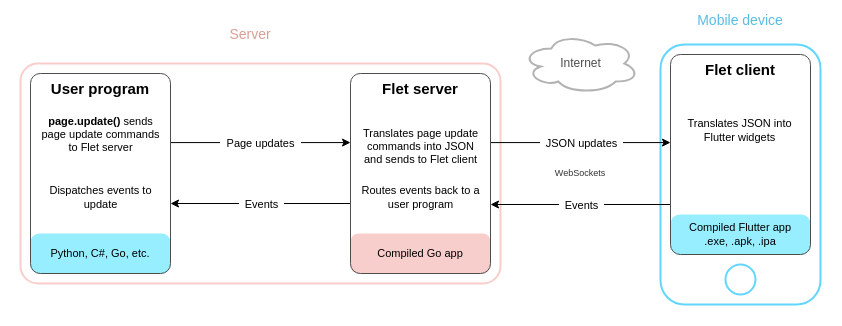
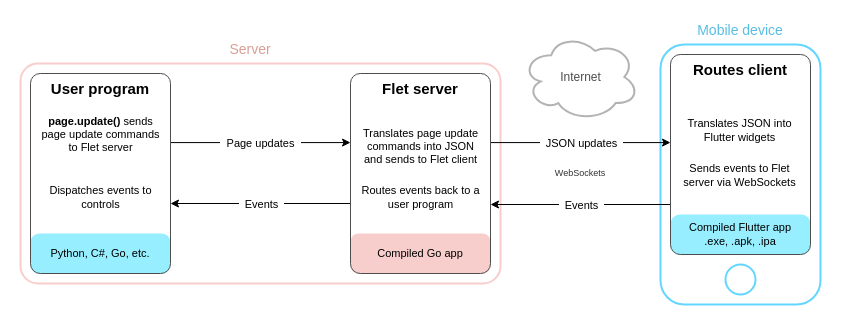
  <mxCell id="0" />
  <mxCell id="1" parent="0" />
  <mxCell id="2" value="" style="rounded=1;whiteSpace=wrap;html=1;fontSize=11;align=left;strokeColor=#63D6FF;strokeWidth=2;" vertex="1" parent="1"><mxGeometry x="660" y="44" width="160" height="260" as="geometry" /></mxCell>
  <mxCell id="3" value="" style="ellipse;whiteSpace=wrap;html=1;aspect=fixed;rounded=1;strokeColor=#63D6FF;strokeWidth=2;fontSize=14;fontColor=#58BEE3;align=left;" vertex="1" parent="1"><mxGeometry x="725" y="264" width="30" height="30" as="geometry" /></mxCell>
  <mxCell id="4" value="" style="rounded=1;whiteSpace=wrap;html=1;fontSize=11;align=left;strokeWidth=2;arcSize=8;strokeColor=#F8CECC;" vertex="1" parent="1"><mxGeometry x="20" y="63" width="480" height="220" as="geometry" /></mxCell>
  <mxCell id="5" value="" style="endArrow=classic;html=1;" parent="1" edge="1"><mxGeometry width="50" height="50" relative="1" as="geometry"><mxPoint x="490" y="142.08" as="sourcePoint" /><mxPoint x="670" y="142.08" as="targetPoint" /></mxGeometry></mxCell>
  <mxCell id="6" value="&amp;nbsp; JSON updates&amp;nbsp;&amp;nbsp;" style="edgeLabel;html=1;align=center;verticalAlign=middle;resizable=0;points=[];fontSize=11;labelBackgroundColor=#ffffff;" vertex="1" connectable="0" parent="5"><mxGeometry x="-0.278" y="4" relative="1" as="geometry"><mxPoint x="25" y="3.92" as="offset" /></mxGeometry></mxCell>
  <mxCell id="7" value="" style="endArrow=classic;html=1;labelBackgroundColor=#ffffff;" edge="1" parent="1"><mxGeometry width="50" height="50" relative="1" as="geometry"><mxPoint x="670" y="204" as="sourcePoint" /><mxPoint x="490" y="204" as="targetPoint" /></mxGeometry></mxCell>
  <mxCell id="8" value="&amp;nbsp; Events&amp;nbsp;&amp;nbsp;" style="edgeLabel;html=1;align=center;verticalAlign=middle;resizable=0;points=[];fontSize=11;" vertex="1" connectable="0" parent="7"><mxGeometry x="-0.278" y="4" relative="1" as="geometry"><mxPoint x="-25" y="-4" as="offset" /></mxGeometry></mxCell>
  <mxCell id="9" value="Python, C#, Go, etc." style="rounded=1;whiteSpace=wrap;html=1;fontSize=11;fillColor=#96eeff;strokeColor=none;arcSize=22;" vertex="1" parent="1"><mxGeometry x="30" y="233" width="140" height="40" as="geometry" /></mxCell>
  <mxCell id="10" value="" style="endArrow=classic;html=1;" edge="1" parent="1"><mxGeometry width="50" height="50" relative="1" as="geometry"><mxPoint x="350" y="203" as="sourcePoint" /><mxPoint x="170" y="203" as="targetPoint" /></mxGeometry></mxCell>
  <mxCell id="11" value="&amp;nbsp; Events&amp;nbsp;&amp;nbsp;" style="edgeLabel;html=1;align=center;verticalAlign=middle;resizable=0;points=[];fontSize=11;" vertex="1" connectable="0" parent="10"><mxGeometry x="-0.278" y="4" relative="1" as="geometry"><mxPoint x="-25" y="-4" as="offset" /></mxGeometry></mxCell>
  <mxCell id="12" value="" style="endArrow=classic;html=1;" edge="1" parent="1"><mxGeometry width="50" height="50" relative="1" as="geometry"><mxPoint x="170" y="142.08" as="sourcePoint" /><mxPoint x="350" y="142.08" as="targetPoint" /></mxGeometry></mxCell>
  <mxCell id="13" value="&amp;nbsp; Page updates&amp;nbsp;&amp;nbsp;" style="edgeLabel;html=1;align=center;verticalAlign=middle;resizable=0;points=[];fontSize=11;" vertex="1" connectable="0" parent="12"><mxGeometry x="-0.278" y="4" relative="1" as="geometry"><mxPoint x="24" y="3.92" as="offset" /></mxGeometry></mxCell>
- <mxCell id="14" value="Internet" style="ellipse;shape=cloud;whiteSpace=wrap;html=1;rounded=1;fontSize=12;align=center;strokeColor=#B3B3B3;strokeWidth=2;fontColor=#4D4D4D;" vertex="1" parent="1"><mxGeometry x="521.5" y="33" width="117" height="60" as="geometry" /></mxCell>
- <mxCell id="15" value="Mobile device" style="text;html=1;strokeColor=none;fillColor=none;align=center;verticalAlign=middle;whiteSpace=wrap;rounded=0;fontSize=14;fontStyle=0;fontColor=#58BEE3;" vertex="1" parent="1"><mxGeometry x="690" y="10" width="100" height="20" as="geometry" /></mxCell>
- <mxCell id="16" value="Server" style="text;html=1;strokeColor=none;fillColor=none;align=center;verticalAlign=middle;whiteSpace=wrap;rounded=0;fontSize=14;fontStyle=0;fontColor=#D99F96;" vertex="1" parent="1"><mxGeometry x="200" y="24" width="100" height="20" as="geometry" /></mxCell>
+ <mxCell id="14" value="Internet" style="ellipse;shape=cloud;whiteSpace=wrap;html=1;rounded=1;fontSize=12;align=center;strokeColor=#B3B3B3;strokeWidth=2;fontColor=#4D4D4D;" vertex="1" parent="1"><mxGeometry x="521.5" y="33" width="117" height="87" as="geometry" /></mxCell>
+ <mxCell id="15" value="Mobile device" style="text;html=1;strokeColor=none;fillColor=none;align=center;verticalAlign=middle;whiteSpace=wrap;rounded=0;fontSize=14;fontStyle=0;fontColor=#58BEE3;" vertex="1" parent="1"><mxGeometry x="690" y="20" width="100" height="20" as="geometry" /></mxCell>
+ <mxCell id="16" value="Server" style="text;html=1;strokeColor=none;fillColor=none;align=center;verticalAlign=middle;whiteSpace=wrap;rounded=0;fontSize=14;fontStyle=0;fontColor=#D99F96;" vertex="1" parent="1"><mxGeometry x="200" y="39" width="100" height="20" as="geometry" /></mxCell>
  <mxCell id="17" value="WebSockets" style="rounded=0;whiteSpace=wrap;html=1;strokeWidth=2;fontSize=9;align=center;strokeColor=none;fontColor=#333333;fillColor=none;" vertex="1" parent="1"><mxGeometry x="490" y="163" width="180" height="20" as="geometry" /></mxCell>
  <mxCell id="18" value="Compiled Flutter app&lt;br style=&quot;font-size: 11px;&quot;&gt;.exe, .apk, .ipa" style="rounded=1;whiteSpace=wrap;html=1;fontSize=11;fillColor=#96EEFF;strokeColor=none;arcSize=23;" vertex="1" parent="1"><mxGeometry x="670" y="214" width="140" height="40" as="geometry" /></mxCell>
  <mxCell id="19" value="Compiled Go app" style="rounded=1;whiteSpace=wrap;html=1;fontSize=11;fillColor=#F8CECC;strokeColor=none;arcSize=20;" vertex="1" parent="1"><mxGeometry x="350" y="233" width="140" height="40" as="geometry" /></mxCell>
  <mxCell id="20" value="User program" style="rounded=1;whiteSpace=wrap;html=1;fontSize=15;labelPosition=center;verticalLabelPosition=middle;align=center;verticalAlign=top;arcSize=7;fontStyle=1;fillColor=none;strokeColor=#4D4D4D;" vertex="1" parent="1"><mxGeometry x="30" y="73" width="140" height="200" as="geometry" /></mxCell>
  <mxCell id="21" value="&lt;b&gt;page.update()&lt;/b&gt; sends page update commands to Flet server" style="text;html=1;strokeColor=none;fillColor=none;align=center;verticalAlign=middle;whiteSpace=wrap;rounded=0;fontSize=11;" vertex="1" parent="1"><mxGeometry x="37.5" y="104.5" width="125" height="59" as="geometry" /></mxCell>
- <mxCell id="22" value="Dispatches events to update" style="text;html=1;strokeColor=none;fillColor=none;align=center;verticalAlign=middle;whiteSpace=wrap;rounded=0;fontSize=11;" vertex="1" parent="1"><mxGeometry x="37.5" y="186.5" width="125" height="20.5" as="geometry" /></mxCell>
+ <mxCell id="22" value="Dispatches events to controls" style="text;html=1;strokeColor=none;fillColor=none;align=center;verticalAlign=middle;whiteSpace=wrap;rounded=0;fontSize=11;" vertex="1" parent="1"><mxGeometry x="37.5" y="186.5" width="125" height="20.5" as="geometry" /></mxCell>
  <mxCell id="23" value="Flet server" style="rounded=1;whiteSpace=wrap;html=1;fontSize=15;labelPosition=center;verticalLabelPosition=middle;align=center;verticalAlign=top;arcSize=7;fontStyle=1;fillColor=none;strokeColor=#4D4D4D;" vertex="1" parent="1"><mxGeometry x="350" y="73" width="140" height="200" as="geometry" /></mxCell>
  <mxCell id="24" value="Translates page update commands into JSON and sends to Flet client" style="text;html=1;strokeColor=none;fillColor=none;align=center;verticalAlign=middle;whiteSpace=wrap;rounded=0;fontSize=11;" vertex="1" parent="1"><mxGeometry x="357.5" y="116" width="125" height="59" as="geometry" /></mxCell>
  <mxCell id="25" value="Routes events back to a user program" style="text;html=1;strokeColor=none;fillColor=none;align=center;verticalAlign=middle;whiteSpace=wrap;rounded=0;fontSize=11;" vertex="1" parent="1"><mxGeometry x="357.5" y="186.5" width="125" height="20.5" as="geometry" /></mxCell>
  <mxCell id="26" value="Translates JSON into Flutter widgets" style="text;html=1;strokeColor=none;fillColor=none;align=center;verticalAlign=middle;whiteSpace=wrap;rounded=0;fontSize=11;" vertex="1" parent="1"><mxGeometry x="677" y="120" width="125" height="20" as="geometry" /></mxCell>
- <mxCell id="28" value="Flet client" style="rounded=1;whiteSpace=wrap;html=1;fontSize=15;labelPosition=center;verticalLabelPosition=middle;align=center;verticalAlign=top;arcSize=7;fontStyle=1;fillColor=none;strokeColor=#4D4D4D;" parent="1" vertex="1"><mxGeometry x="670" y="54" width="140" height="200" as="geometry" /></mxCell>
+ <mxCell id="27" value="Sends events to Flet server via WebSockets" style="text;html=1;strokeColor=none;fillColor=none;align=center;verticalAlign=middle;whiteSpace=wrap;rounded=0;fontSize=11;" vertex="1" parent="1"><mxGeometry x="677" y="165" width="125" height="20" as="geometry" /></mxCell>
+ <mxCell id="28" value="Routes client" style="rounded=1;whiteSpace=wrap;html=1;fontSize=15;labelPosition=center;verticalLabelPosition=middle;align=center;verticalAlign=top;arcSize=7;fontStyle=1;fillColor=none;strokeColor=#4D4D4D;" parent="1" vertex="1"><mxGeometry x="670" y="54" width="140" height="200" as="geometry" /></mxCell>
